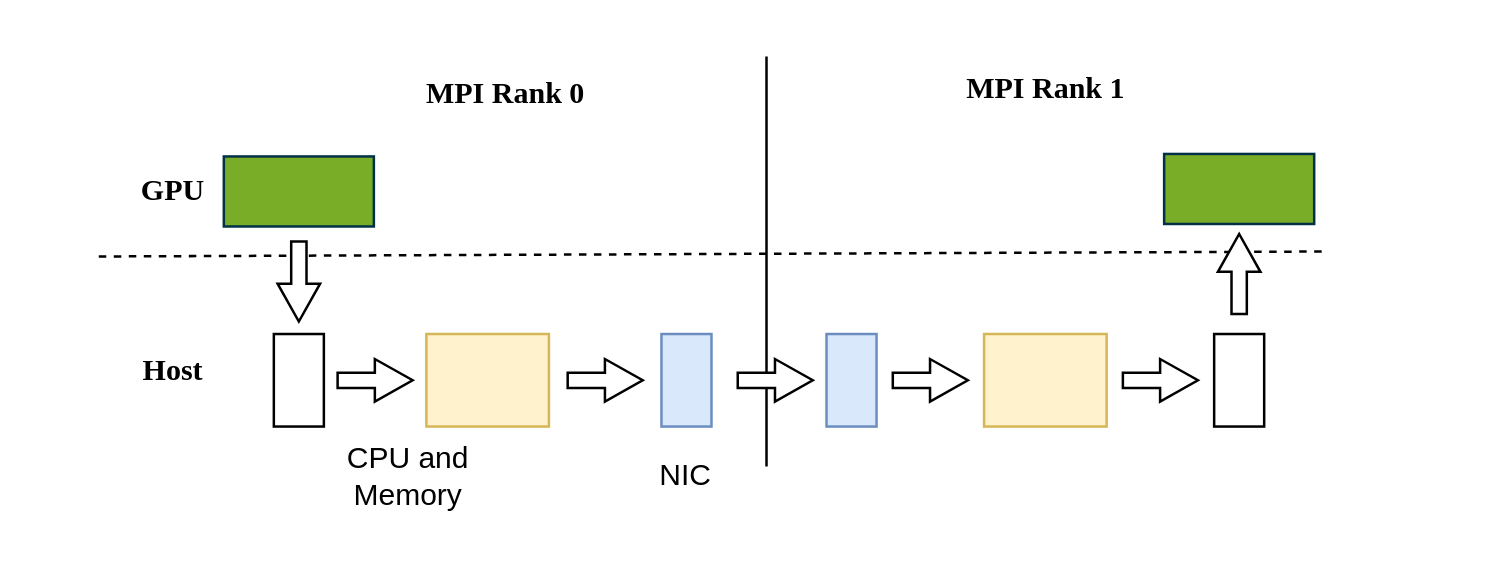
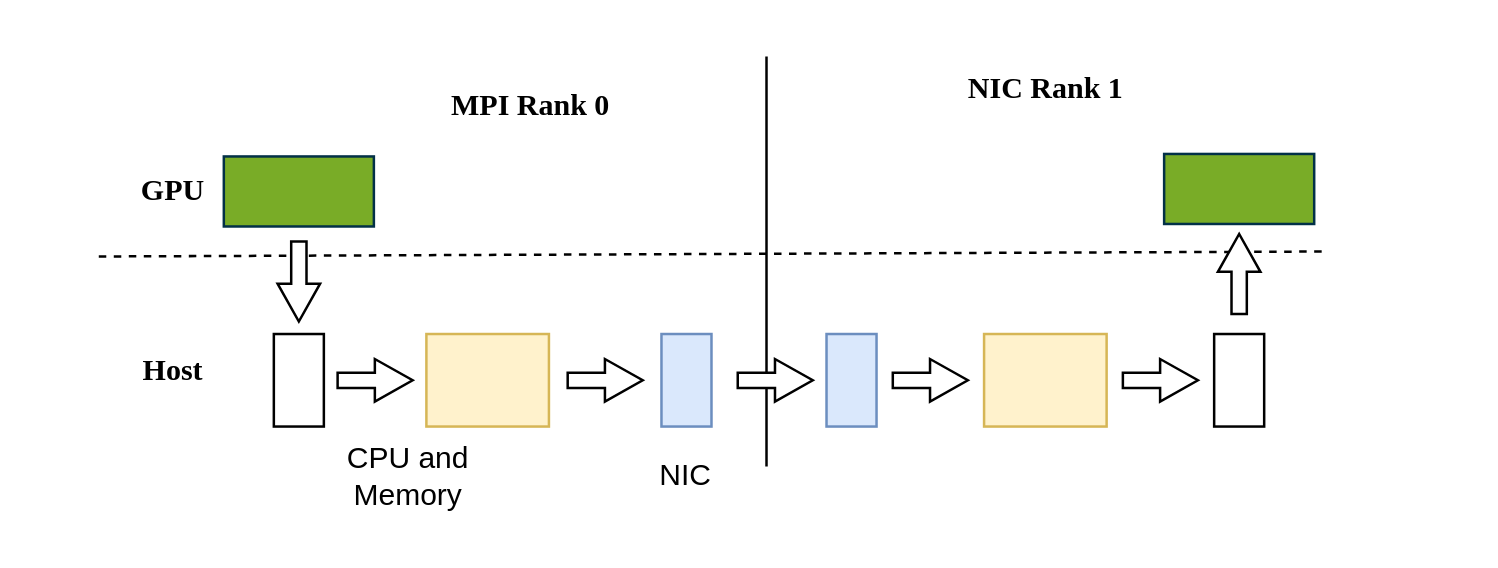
  <mxCell id="0" />
  <mxCell id="1" parent="0" />
  <mxCell id="2" value="" style="rounded=0;whiteSpace=wrap;html=1;strokeColor=none;fillColor=none;" parent="1" vertex="1"><mxGeometry x="20" y="22" width="557" height="164" as="geometry" /></mxCell>
- <mxCell id="3" value="&lt;font&gt;&lt;b&gt;MPI Rank 0&lt;/b&gt;&lt;/font&gt;" style="text;html=1;align=center;verticalAlign=middle;whiteSpace=wrap;rounded=0;fontFamily=Times New Roman;" parent="1" vertex="1"><mxGeometry x="158" y="22" width="88" height="30" as="geometry" /></mxCell>
- <mxCell id="4" value="&lt;font&gt;&lt;b&gt;MPI Rank 1&lt;/b&gt;&lt;/font&gt;" style="text;html=1;align=center;verticalAlign=middle;whiteSpace=wrap;rounded=0;fontFamily=Times New Roman;" parent="1" vertex="1"><mxGeometry x="373.5" y="20" width="88" height="30" as="geometry" /></mxCell>
+ <mxCell id="3" value="&lt;font&gt;&lt;b&gt;MPI Rank 0&lt;/b&gt;&lt;/font&gt;" style="text;html=1;align=center;verticalAlign=middle;whiteSpace=wrap;rounded=0;fontFamily=Times New Roman;" parent="1" vertex="1"><mxGeometry x="168" y="27" width="88" height="30" as="geometry" /></mxCell>
+ <mxCell id="4" value="&lt;font&gt;&lt;b&gt;NIC Rank 1&lt;/b&gt;&lt;/font&gt;" style="text;html=1;align=center;verticalAlign=middle;whiteSpace=wrap;rounded=0;fontFamily=Times New Roman;" parent="1" vertex="1"><mxGeometry x="373.5" y="20" width="88" height="30" as="geometry" /></mxCell>
  <mxCell id="5" value="" style="endArrow=none;html=1;rounded=0;strokeWidth=1;strokeColor=#000000;fontFamily=Times New Roman;fontColor=#000000;" parent="1" edge="1"><mxGeometry width="50" height="50" relative="1" as="geometry"><mxPoint x="306" y="186" as="sourcePoint" /><mxPoint x="306" y="22" as="targetPoint" /></mxGeometry></mxCell>
  <mxCell id="6" value="" style="rounded=0;whiteSpace=wrap;html=1;fillColor=#79AC27;strokeColor=#023047;fontFamily=Times New Roman;fontColor=#99CCFF;" parent="1" vertex="1"><mxGeometry x="89" y="62" width="60" height="28" as="geometry" /></mxCell>
  <mxCell id="7" value="&lt;b&gt;&lt;font&gt;GPU&lt;/font&gt;&lt;/b&gt;" style="text;html=1;align=center;verticalAlign=middle;whiteSpace=wrap;rounded=0;fontFamily=Times New Roman;" parent="1" vertex="1"><mxGeometry x="39" y="61" width="60" height="30" as="geometry" /></mxCell>
  <mxCell id="8" value="" style="endArrow=none;dashed=1;html=1;rounded=0;strokeColor=#000000;fontFamily=Times New Roman;" parent="1" edge="1"><mxGeometry width="50" height="50" relative="1" as="geometry"><mxPoint x="39" y="102" as="sourcePoint" /><mxPoint x="531" y="100" as="targetPoint" /></mxGeometry></mxCell>
  <mxCell id="9" value="&lt;b&gt;Host&lt;/b&gt;" style="text;html=1;align=center;verticalAlign=middle;whiteSpace=wrap;rounded=0;fontFamily=Times New Roman;" parent="1" vertex="1"><mxGeometry x="39" y="133" width="60" height="30" as="geometry" /></mxCell>
  <mxCell id="10" value="" style="rounded=0;whiteSpace=wrap;html=1;fontFamily=Times New Roman;" parent="1" vertex="1"><mxGeometry x="109" y="133" width="20" height="37" as="geometry" /></mxCell>
  <mxCell id="11" value="" style="rounded=0;whiteSpace=wrap;html=1;fillColor=#fff2cc;strokeColor=#d6b656;fontFamily=Times New Roman;" parent="1" vertex="1"><mxGeometry x="170" y="133" width="49" height="37" as="geometry" /></mxCell>
  <mxCell id="12" value="" style="rounded=0;whiteSpace=wrap;html=1;fontFamily=Times New Roman;fillColor=#dae8fc;strokeColor=#6c8ebf;" parent="1" vertex="1"><mxGeometry x="264" y="133" width="20" height="37" as="geometry" /></mxCell>
  <mxCell id="13" value="" style="rounded=0;whiteSpace=wrap;html=1;fontFamily=Times New Roman;fillColor=#dae8fc;strokeColor=#6c8ebf;" parent="1" vertex="1"><mxGeometry x="330" y="133" width="20" height="37" as="geometry" /></mxCell>
  <mxCell id="14" value="" style="rounded=0;whiteSpace=wrap;html=1;fillColor=#fff2cc;strokeColor=#d6b656;fontFamily=Times New Roman;" parent="1" vertex="1"><mxGeometry x="393" y="133" width="49" height="37" as="geometry" /></mxCell>
  <mxCell id="15" value="" style="rounded=0;whiteSpace=wrap;html=1;fontFamily=Times New Roman;" parent="1" vertex="1"><mxGeometry x="485" y="133" width="20" height="37" as="geometry" /></mxCell>
  <mxCell id="16" value="" style="rounded=0;whiteSpace=wrap;html=1;fillColor=#79AC27;strokeColor=#023047;fontFamily=Times New Roman;" parent="1" vertex="1"><mxGeometry x="465" y="61" width="60" height="28" as="geometry" /></mxCell>
  <mxCell id="17" value="" style="html=1;shadow=0;dashed=0;align=center;verticalAlign=middle;shape=mxgraph.arrows2.arrow;dy=0.64;dx=15.11;direction=north;notch=0;fillColor=#FFFFFF;" parent="1" vertex="1"><mxGeometry x="486.5" y="93" width="17" height="32" as="geometry" /></mxCell>
  <mxCell id="18" value="" style="html=1;shadow=0;dashed=0;align=center;verticalAlign=middle;shape=mxgraph.arrows2.arrow;dy=0.64;dx=15.11;direction=north;notch=0;rotation=-180;fillColor=#FFFFFF;" parent="1" vertex="1"><mxGeometry x="110.5" y="96" width="17" height="32" as="geometry" /></mxCell>
  <mxCell id="19" value="" style="html=1;shadow=0;dashed=0;align=center;verticalAlign=middle;shape=mxgraph.arrows2.arrow;dy=0.64;dx=15.11;direction=north;notch=0;rotation=90;fillColor=#FFFFFF;" parent="1" vertex="1"><mxGeometry x="141" y="136.5" width="17" height="30" as="geometry" /></mxCell>
  <mxCell id="20" value="" style="html=1;shadow=0;dashed=0;align=center;verticalAlign=middle;shape=mxgraph.arrows2.arrow;dy=0.64;dx=15.11;direction=north;notch=0;rotation=90;fillColor=#FFFFFF;" parent="1" vertex="1"><mxGeometry x="233" y="136.5" width="17" height="30" as="geometry" /></mxCell>
  <mxCell id="21" value="" style="html=1;shadow=0;dashed=0;align=center;verticalAlign=middle;shape=mxgraph.arrows2.arrow;dy=0.64;dx=15.11;direction=north;notch=0;rotation=90;fillColor=#FFFFFF;" parent="1" vertex="1"><mxGeometry x="301" y="136.5" width="17" height="30" as="geometry" /></mxCell>
  <mxCell id="22" value="" style="html=1;shadow=0;dashed=0;align=center;verticalAlign=middle;shape=mxgraph.arrows2.arrow;dy=0.64;dx=15.11;direction=north;notch=0;rotation=90;fillColor=#FFFFFF;" parent="1" vertex="1"><mxGeometry x="455" y="136.5" width="17" height="30" as="geometry" /></mxCell>
  <mxCell id="23" value="" style="html=1;shadow=0;dashed=0;align=center;verticalAlign=middle;shape=mxgraph.arrows2.arrow;dy=0.64;dx=15.11;direction=north;notch=0;rotation=90;fillColor=#FFFFFF;" parent="1" vertex="1"><mxGeometry x="363" y="136.5" width="17" height="30" as="geometry" /></mxCell>
  <mxCell id="24" value="CPU and Memory" style="text;html=1;strokeColor=none;fillColor=none;align=center;verticalAlign=middle;whiteSpace=wrap;rounded=0;" parent="1" vertex="1"><mxGeometry x="128" y="175" width="70" height="30" as="geometry" /></mxCell>
  <mxCell id="25" value="NIC" style="text;html=1;strokeColor=none;fillColor=none;align=center;verticalAlign=middle;whiteSpace=wrap;rounded=0;" parent="1" vertex="1"><mxGeometry x="252" y="175" width="44" height="30" as="geometry" /></mxCell>
